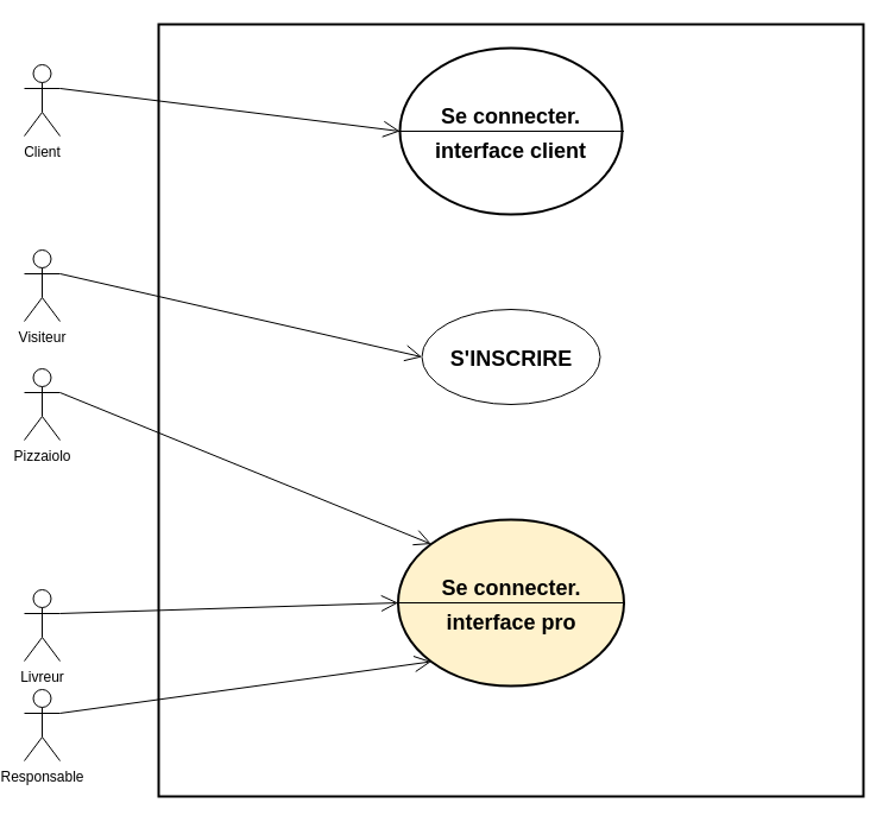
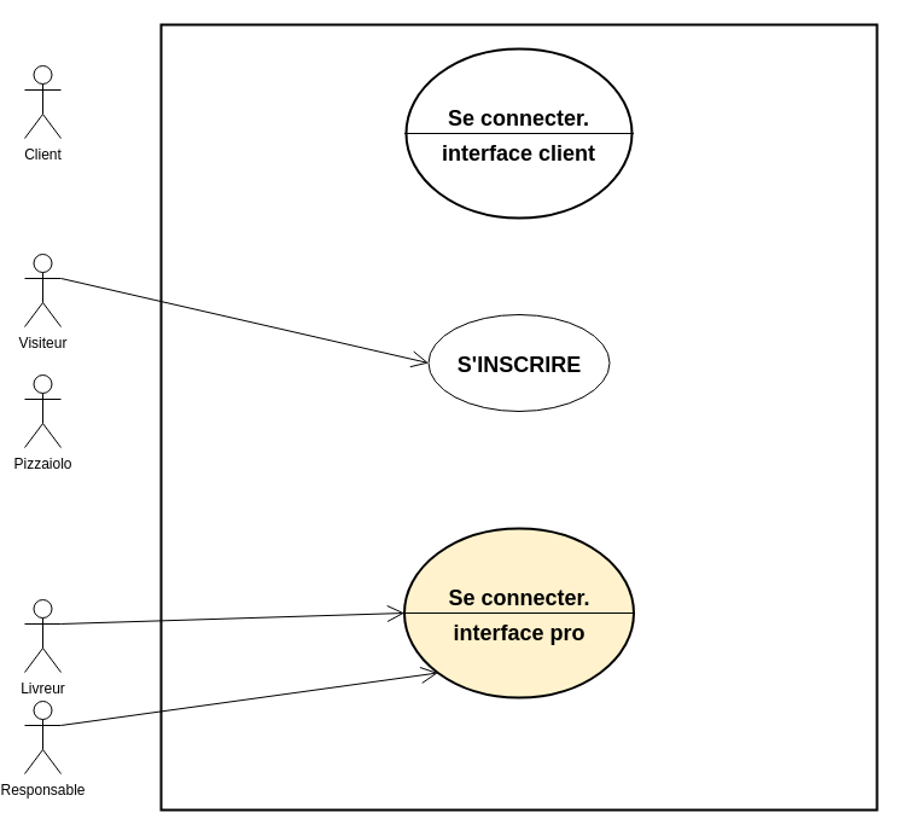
  <mxCell id="0" />
  <mxCell id="1" parent="0" />
  <mxCell id="2" value="" style="html=1;strokeWidth=2;" vertex="1" parent="1"><mxGeometry x="133" y="20" width="593" height="650" as="geometry" /></mxCell>
  <mxCell id="3" value="&lt;h1&gt;&lt;font style=&quot;font-size: 18px&quot;&gt;Se connecter. interface client&lt;/font&gt;&lt;/h1&gt;" style="ellipse;whiteSpace=wrap;html=1;strokeWidth=2;" vertex="1" parent="1"><mxGeometry x="336" y="40" width="187" height="140" as="geometry" /></mxCell>
  <mxCell id="4" value="&lt;h1&gt;&lt;font style=&quot;font-size: 18px&quot;&gt;S'INSCRIRE&lt;/font&gt;&lt;/h1&gt;" style="ellipse;whiteSpace=wrap;html=1;" vertex="1" parent="1"><mxGeometry x="354.5" y="260" width="150" height="80" as="geometry" /></mxCell>
  <mxCell id="5" value="Visiteur" style="shape=umlActor;verticalLabelPosition=bottom;verticalAlign=top;html=1;" vertex="1" parent="1"><mxGeometry x="20" y="210" width="30" height="60" as="geometry" /></mxCell>
  <mxCell id="6" value="Client" style="shape=umlActor;verticalLabelPosition=bottom;verticalAlign=top;html=1;" vertex="1" parent="1"><mxGeometry x="20" y="54" width="30" height="60" as="geometry" /></mxCell>
  <mxCell id="7" value="Pizzaiolo" style="shape=umlActor;verticalLabelPosition=bottom;verticalAlign=top;html=1;" vertex="1" parent="1"><mxGeometry x="20" y="310" width="30" height="60" as="geometry" /></mxCell>
- <mxCell id="8" value="" style="endArrow=open;endFill=1;endSize=12;html=1;exitX=1;exitY=0.333;exitDx=0;exitDy=0;exitPerimeter=0;entryX=0;entryY=0.5;entryDx=0;entryDy=0;" edge="1" parent="1" source="6" target="3"><mxGeometry width="160" relative="1" as="geometry"><mxPoint x="93" y="310" as="sourcePoint" /><mxPoint x="413" y="380" as="targetPoint" /></mxGeometry></mxCell>
  <mxCell id="9" value="" style="endArrow=open;endFill=1;endSize=12;html=1;exitX=1;exitY=0.333;exitDx=0;exitDy=0;exitPerimeter=0;entryX=0;entryY=0.5;entryDx=0;entryDy=0;" edge="1" parent="1" source="5" target="4"><mxGeometry width="160" relative="1" as="geometry"><mxPoint x="73" y="210" as="sourcePoint" /><mxPoint x="-10" y="140" as="targetPoint" /></mxGeometry></mxCell>
- <mxCell id="10" value="" style="endArrow=open;endFill=1;endSize=12;html=1;exitX=1;exitY=0.333;exitDx=0;exitDy=0;exitPerimeter=0;entryX=0;entryY=0;entryDx=0;entryDy=0;" edge="1" parent="1" source="7" target="11"><mxGeometry width="160" relative="1" as="geometry"><mxPoint x="83" y="210" as="sourcePoint" /><mxPoint x="223" y="155" as="targetPoint" /></mxGeometry></mxCell>
  <mxCell id="11" value="&lt;h1&gt;&lt;font style=&quot;font-size: 18px&quot;&gt;Se connecter. interface pro&lt;/font&gt;&lt;/h1&gt;" style="ellipse;whiteSpace=wrap;html=1;strokeWidth=2;fillColor=#fff2cc;" vertex="1" parent="1"><mxGeometry x="334.5" y="437" width="190" height="140" as="geometry" /></mxCell>
  <mxCell id="12" value="Livreur" style="shape=umlActor;verticalLabelPosition=bottom;verticalAlign=top;html=1;" vertex="1" parent="1"><mxGeometry x="20" y="496" width="30" height="60" as="geometry" /></mxCell>
  <mxCell id="13" value="Responsable" style="shape=umlActor;verticalLabelPosition=bottom;verticalAlign=top;html=1;" vertex="1" parent="1"><mxGeometry x="20" y="580" width="30" height="60" as="geometry" /></mxCell>
  <mxCell id="14" value="" style="endArrow=open;endFill=1;endSize=12;html=1;exitX=1;exitY=0.333;exitDx=0;exitDy=0;exitPerimeter=0;entryX=0;entryY=0.5;entryDx=0;entryDy=0;" edge="1" parent="1" source="12" target="11"><mxGeometry width="160" relative="1" as="geometry"><mxPoint x="60" y="265" as="sourcePoint" /><mxPoint x="180" y="350" as="targetPoint" /></mxGeometry></mxCell>
  <mxCell id="15" value="" style="endArrow=open;endFill=1;endSize=12;html=1;exitX=1;exitY=0.333;exitDx=0;exitDy=0;exitPerimeter=0;entryX=0;entryY=1;entryDx=0;entryDy=0;" edge="1" parent="1" source="13" target="11"><mxGeometry width="160" relative="1" as="geometry"><mxPoint x="60" y="370" as="sourcePoint" /><mxPoint x="180" y="350" as="targetPoint" /></mxGeometry></mxCell>
  <mxCell id="16" value="" style="line;strokeWidth=1;fillColor=none;align=left;verticalAlign=middle;spacingTop=-1;spacingLeft=3;spacingRight=3;rotatable=0;labelPosition=right;points=[];portConstraint=eastwest;" vertex="1" parent="1"><mxGeometry x="334.5" y="503" width="190" height="8" as="geometry" /></mxCell>
  <mxCell id="17" value="" style="line;strokeWidth=1;fillColor=none;align=left;verticalAlign=middle;spacingTop=-1;spacingLeft=3;spacingRight=3;rotatable=0;labelPosition=right;points=[];portConstraint=eastwest;" vertex="1" parent="1"><mxGeometry x="334.5" y="106" width="190" height="8" as="geometry" /></mxCell>
